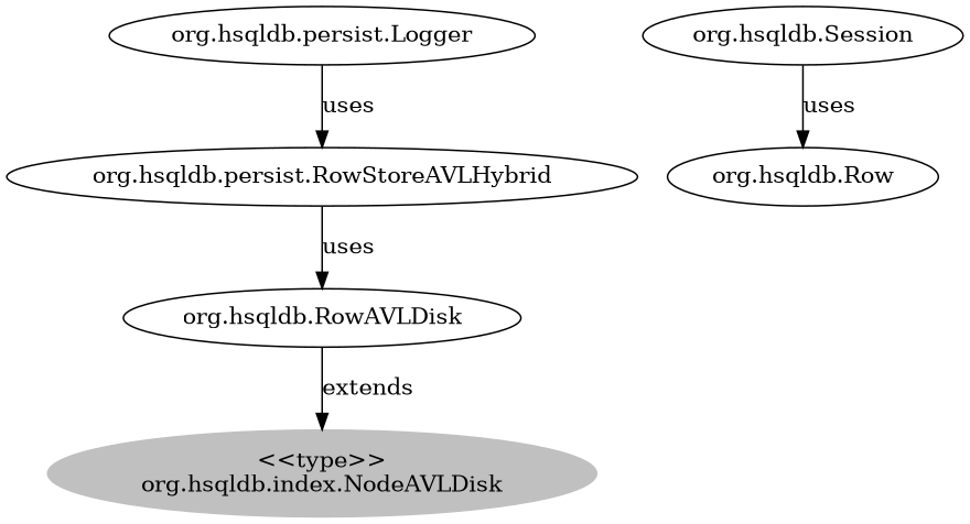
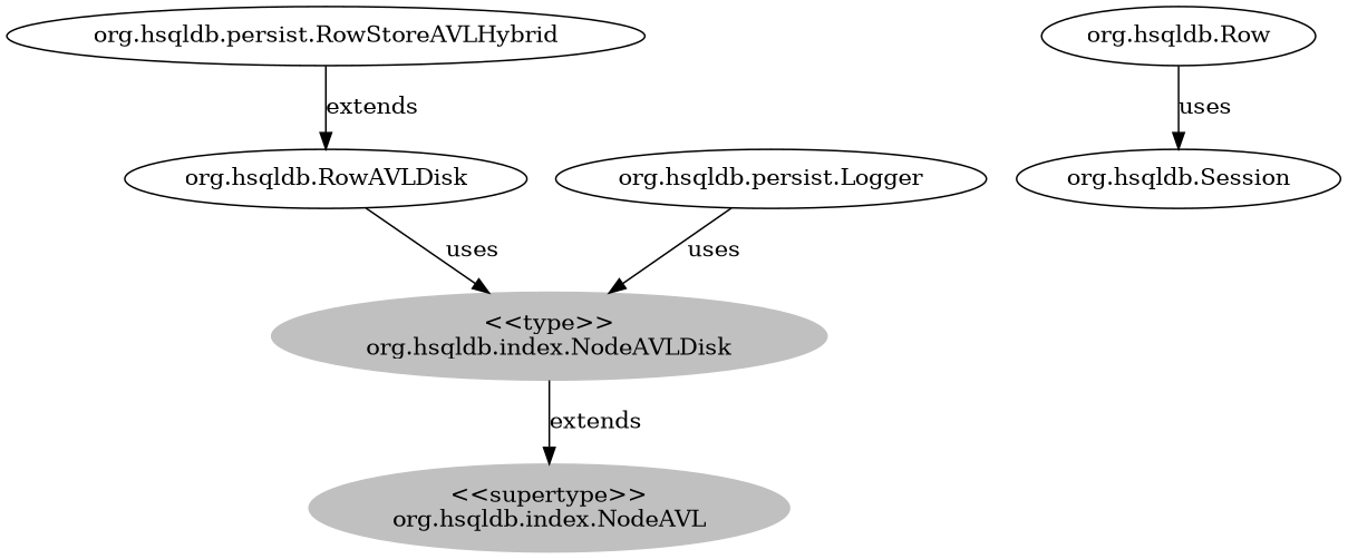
  digraph {
    n1 [color=grey label="<<type>>\norg.hsqldb.index.NodeAVLDisk" style=filled]
+   n2 [color=grey label="<<supertype>>\norg.hsqldb.index.NodeAVL" style=filled]
    n3 [label="org.hsqldb.Row"]
    n4 [label="org.hsqldb.Session"]
    n5 [label="org.hsqldb.RowAVLDisk"]
    n6 [label="org.hsqldb.persist.Logger"]
    n7 [label="org.hsqldb.persist.RowStoreAVLHybrid"]
-   n4 -> n3 [label=uses]
-   n5 -> n1 [label=extends]
-   n6 -> n7 [label=uses]
-   n7 -> n5 [label=uses]
+   n1 -> n2 [label=extends]
+   n3 -> n4 [label=uses]
+   n5 -> n1 [label=uses]
+   n6 -> n1 [label=uses]
+   n7 -> n5 [label=extends]
  }
